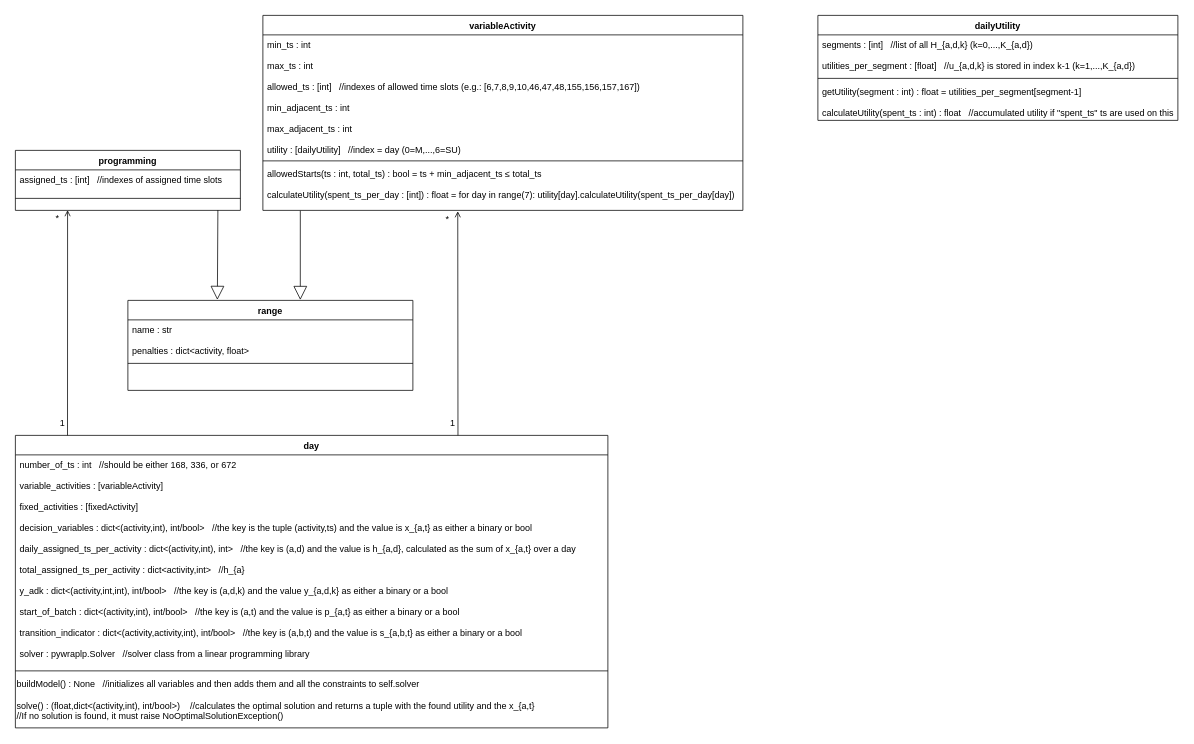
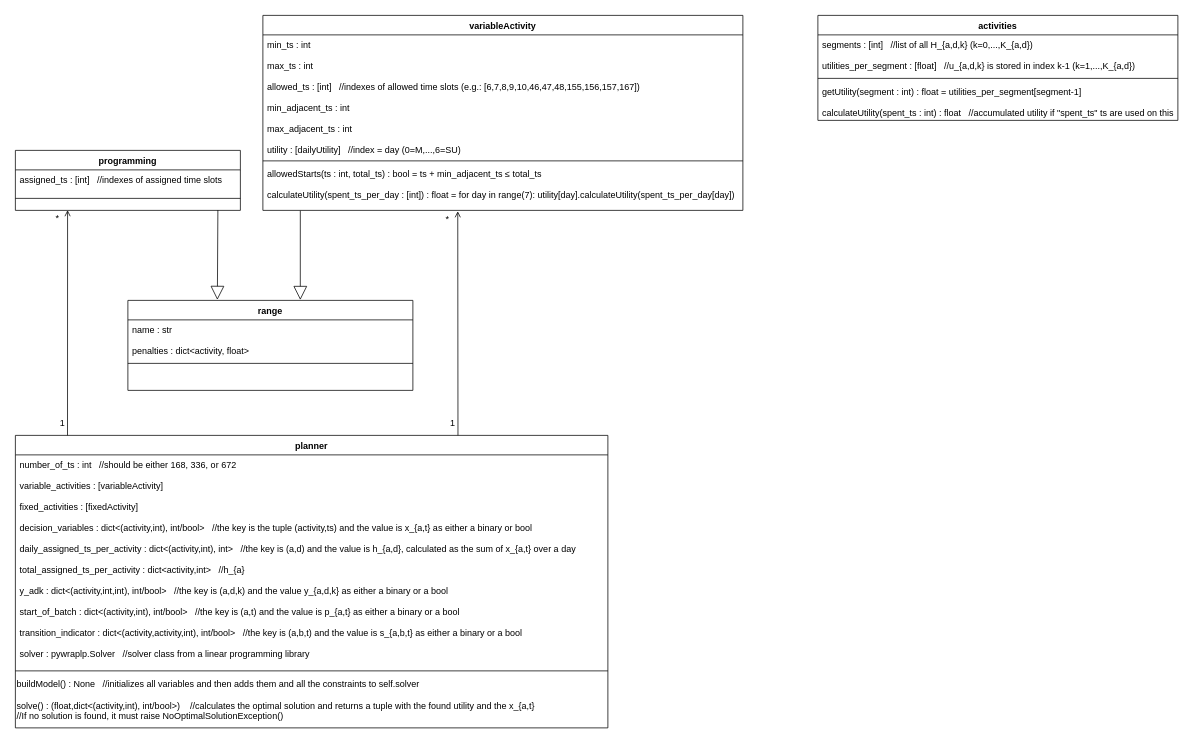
  <mxCell id="0" />
  <mxCell id="1" parent="0" />
  <mxCell id="2" value="variableActivity" style="swimlane;fontStyle=1;align=center;verticalAlign=top;childLayout=stackLayout;horizontal=1;startSize=26;horizontalStack=0;resizeParent=1;resizeLast=0;collapsible=1;marginBottom=0;rounded=0;shadow=0;strokeWidth=1;" parent="1" vertex="1"><mxGeometry x="350" y="20" width="640" height="260" as="geometry"><mxRectangle x="230" y="140" width="160" height="26" as="alternateBounds" /></mxGeometry></mxCell>
  <mxCell id="3" value="min_ts : int&#10;&#10;max_ts : int&#10;&#10;allowed_ts : [int]   //indexes of allowed time slots (e.g.: [6,7,8,9,10,46,47,48,155,156,157,167])&#10;&#10;min_adjacent_ts : int&#10;&#10;max_adjacent_ts : int&#10;&#10;utility : [dailyUtility]   //index = day (0=M,...,6=SU)" style="text;align=left;verticalAlign=top;spacingLeft=4;spacingRight=4;overflow=hidden;rotatable=0;points=[[0,0.5],[1,0.5]];portConstraint=eastwest;spacingTop=0;" parent="2" vertex="1"><mxGeometry y="26" width="640" height="164" as="geometry" /></mxCell>
  <mxCell id="4" value="" style="line;html=1;strokeWidth=1;align=left;verticalAlign=middle;spacingTop=-1;spacingLeft=3;spacingRight=3;rotatable=0;labelPosition=right;points=[];portConstraint=eastwest;" parent="2" vertex="1"><mxGeometry y="190" width="640" height="8" as="geometry" /></mxCell>
  <mxCell id="5" value="allowedStarts(ts : int, total_ts) : bool = ts + min_adjacent_ts ≤ total_ts&#10;&#10;calculateUtility(spent_ts_per_day : [int]) : float = for day in range(7): utility[day].calculateUtility(spent_ts_per_day[day])" style="text;align=left;verticalAlign=top;spacingLeft=4;spacingRight=4;overflow=hidden;rotatable=0;points=[[0,0.5],[1,0.5]];portConstraint=eastwest;fontSize=12;" parent="2" vertex="1"><mxGeometry y="198" width="640" height="62" as="geometry" /></mxCell>
- <mxCell id="6" value="dailyUtility" style="swimlane;fontStyle=1;align=center;verticalAlign=top;childLayout=stackLayout;horizontal=1;startSize=26;horizontalStack=0;resizeParent=1;resizeLast=0;collapsible=1;marginBottom=0;rounded=0;shadow=0;strokeWidth=1;" parent="1" vertex="1"><mxGeometry x="1090" y="20" width="480" height="140" as="geometry"><mxRectangle x="550" y="140" width="160" height="26" as="alternateBounds" /></mxGeometry></mxCell>
+ <mxCell id="6" value="activities" style="swimlane;fontStyle=1;align=center;verticalAlign=top;childLayout=stackLayout;horizontal=1;startSize=26;horizontalStack=0;resizeParent=1;resizeLast=0;collapsible=1;marginBottom=0;rounded=0;shadow=0;strokeWidth=1;" parent="1" vertex="1"><mxGeometry x="1090" y="20" width="480" height="140" as="geometry"><mxRectangle x="550" y="140" width="160" height="26" as="alternateBounds" /></mxGeometry></mxCell>
  <mxCell id="7" value="segments : [int]   //list of all H_{a,d,k} (k=0,...,K_{a,d})&#10;&#10;utilities_per_segment : [float]   //u_{a,d,k} is stored in index k-1 (k=1,...,K_{a,d})&#10;" style="text;align=left;verticalAlign=top;spacingLeft=4;spacingRight=4;overflow=hidden;rotatable=0;points=[[0,0.5],[1,0.5]];portConstraint=eastwest;" parent="6" vertex="1"><mxGeometry y="26" width="480" height="54" as="geometry" /></mxCell>
  <mxCell id="8" value="" style="line;html=1;strokeWidth=1;align=left;verticalAlign=middle;spacingTop=-1;spacingLeft=3;spacingRight=3;rotatable=0;labelPosition=right;points=[];portConstraint=eastwest;" parent="6" vertex="1"><mxGeometry y="80" width="480" height="8" as="geometry" /></mxCell>
  <mxCell id="9" value="getUtility(segment : int) : float = utilities_per_segment[segment-1]&#10;&#10;calculateUtility(spent_ts : int) : float   //accumulated utility if &quot;spent_ts&quot; ts are used on this" style="text;align=left;verticalAlign=top;spacingLeft=4;spacingRight=4;overflow=hidden;rotatable=0;points=[[0,0.5],[1,0.5]];portConstraint=eastwest;" parent="6" vertex="1"><mxGeometry y="88" width="480" height="52" as="geometry" /></mxCell>
  <mxCell id="10" value="range" style="swimlane;fontStyle=1;align=center;verticalAlign=top;childLayout=stackLayout;horizontal=1;startSize=26;horizontalStack=0;resizeParent=1;resizeLast=0;collapsible=1;marginBottom=0;rounded=0;shadow=0;strokeWidth=1;" vertex="1" parent="1"><mxGeometry x="170" y="400" width="380" height="120" as="geometry"><mxRectangle x="230" y="140" width="160" height="26" as="alternateBounds" /></mxGeometry></mxCell>
  <mxCell id="11" value="name : str&#10;&#10;penalties : dict&lt;activity, float&gt;" style="text;align=left;verticalAlign=top;spacingLeft=4;spacingRight=4;overflow=hidden;rotatable=0;points=[[0,0.5],[1,0.5]];portConstraint=eastwest;" vertex="1" parent="10"><mxGeometry y="26" width="380" height="54" as="geometry" /></mxCell>
  <mxCell id="12" value="" style="line;html=1;strokeWidth=1;align=left;verticalAlign=middle;spacingTop=-1;spacingLeft=3;spacingRight=3;rotatable=0;labelPosition=right;points=[];portConstraint=eastwest;" vertex="1" parent="10"><mxGeometry y="80" width="380" height="8" as="geometry" /></mxCell>
  <mxCell id="13" value="&amp;nbsp;" style="html=1;whiteSpace=wrap;strokeColor=none;fillColor=none;align=left;verticalAlign=top;" vertex="1" parent="10"><mxGeometry y="88" width="380" height="32" as="geometry" /></mxCell>
  <mxCell id="14" value="programming" style="swimlane;fontStyle=1;align=center;verticalAlign=top;childLayout=stackLayout;horizontal=1;startSize=26;horizontalStack=0;resizeParent=1;resizeLast=0;collapsible=1;marginBottom=0;rounded=0;shadow=0;strokeWidth=1;" vertex="1" parent="1"><mxGeometry x="20" y="200" width="300" height="80" as="geometry"><mxRectangle x="230" y="140" width="160" height="26" as="alternateBounds" /></mxGeometry></mxCell>
  <mxCell id="15" value="assigned_ts : [int]   //indexes of assigned time slots" style="text;align=left;verticalAlign=top;spacingLeft=4;spacingRight=4;overflow=hidden;rotatable=0;points=[[0,0.5],[1,0.5]];portConstraint=eastwest;spacingTop=0;" vertex="1" parent="14"><mxGeometry y="26" width="300" height="34" as="geometry" /></mxCell>
  <mxCell id="16" value="" style="line;html=1;strokeWidth=1;align=left;verticalAlign=middle;spacingTop=-1;spacingLeft=3;spacingRight=3;rotatable=0;labelPosition=right;points=[];portConstraint=eastwest;" vertex="1" parent="14"><mxGeometry y="60" width="300" height="8" as="geometry" /></mxCell>
  <mxCell id="17" value="" style="whiteSpace=wrap;html=1;align=center;strokeColor=none;fillColor=none;" vertex="1" parent="14"><mxGeometry y="68" width="300" height="12" as="geometry" /></mxCell>
- <mxCell id="18" value="day" style="swimlane;fontStyle=1;align=center;verticalAlign=top;childLayout=stackLayout;horizontal=1;startSize=26;horizontalStack=0;resizeParent=1;resizeLast=0;collapsible=1;marginBottom=0;rounded=0;shadow=0;strokeWidth=1;" vertex="1" parent="1"><mxGeometry x="20" y="580" width="790" height="390" as="geometry"><mxRectangle x="230" y="140" width="160" height="26" as="alternateBounds" /></mxGeometry></mxCell>
+ <mxCell id="18" value="planner" style="swimlane;fontStyle=1;align=center;verticalAlign=top;childLayout=stackLayout;horizontal=1;startSize=26;horizontalStack=0;resizeParent=1;resizeLast=0;collapsible=1;marginBottom=0;rounded=0;shadow=0;strokeWidth=1;" vertex="1" parent="1"><mxGeometry x="20" y="580" width="790" height="390" as="geometry"><mxRectangle x="230" y="140" width="160" height="26" as="alternateBounds" /></mxGeometry></mxCell>
  <mxCell id="19" value="number_of_ts : int   //should be either 168, 336, or 672&#10;&#10;variable_activities : [variableActivity]&#10;&#10;fixed_activities : [fixedActivity]&#10;&#10;decision_variables : dict&lt;(activity,int), int/bool&gt;   //the key is the tuple (activity,ts) and the value is x_{a,t} as either a binary or bool&#10;&#10;daily_assigned_ts_per_activity : dict&lt;(activity,int), int&gt;   //the key is (a,d) and the value is h_{a,d}, calculated as the sum of x_{a,t} over a day&#10;&#10;total_assigned_ts_per_activity : dict&lt;activity,int&gt;   //h_{a}&#10;&#10;y_adk : dict&lt;(activity,int,int), int/bool&gt;   //the key is (a,d,k) and the value y_{a,d,k} as either a binary or a bool&#10;&#10;start_of_batch : dict&lt;(activity,int), int/bool&gt;   //the key is (a,t) and the value is p_{a,t} as either a binary or a bool&#10;&#10;transition_indicator : dict&lt;(activity,activity,int), int/bool&gt;   //the key is (a,b,t) and the value is s_{a,b,t} as either a binary or a bool&#10;&#10;solver : pywraplp.Solver   //solver class from a linear programming library" style="text;align=left;verticalAlign=top;spacingLeft=4;spacingRight=4;overflow=hidden;rotatable=0;points=[[0,0.5],[1,0.5]];portConstraint=eastwest;" vertex="1" parent="18"><mxGeometry y="26" width="790" height="284" as="geometry" /></mxCell>
  <mxCell id="20" value="" style="line;html=1;strokeWidth=1;align=left;verticalAlign=middle;spacingTop=-1;spacingLeft=3;spacingRight=3;rotatable=0;labelPosition=right;points=[];portConstraint=eastwest;" vertex="1" parent="18"><mxGeometry y="310" width="790" height="8" as="geometry" /></mxCell>
  <mxCell id="21" value="buildModel() : None&amp;nbsp; &amp;nbsp;//initializes all variables and then adds them and all the constraints to self.solver&lt;div&gt;&lt;br&gt;&lt;/div&gt;&lt;div&gt;solve() : (float,dict&amp;lt;(activity,int), int/bool&amp;gt;)&amp;nbsp; &amp;nbsp; //calculates the optimal solution and returns a tuple with the found utility and the x_{a,t}&lt;/div&gt;&lt;div&gt;//If no solution is found, it must raise NoOptimalSolutionException()&lt;/div&gt;" style="text;html=1;align=left;verticalAlign=middle;resizable=0;points=[];autosize=1;strokeColor=none;fillColor=none;" vertex="1" parent="18"><mxGeometry y="318" width="790" height="70" as="geometry" /></mxCell>
  <mxCell id="22" value="" style="endArrow=block;endSize=16;endFill=0;html=1;rounded=0;entryX=0.314;entryY=-0.006;entryDx=0;entryDy=0;entryPerimeter=0;exitX=0.9;exitY=0.973;exitDx=0;exitDy=0;exitPerimeter=0;" edge="1" parent="1" source="17" target="10"><mxGeometry width="160" relative="1" as="geometry"><mxPoint x="290" y="280" as="sourcePoint" /><mxPoint x="430" y="631" as="targetPoint" /></mxGeometry></mxCell>
  <mxCell id="23" value="" style="endArrow=block;endSize=16;endFill=0;html=1;rounded=0;entryX=0.605;entryY=-0.005;entryDx=0;entryDy=0;entryPerimeter=0;exitX=0.078;exitY=1.006;exitDx=0;exitDy=0;exitPerimeter=0;" edge="1" parent="1" source="5" target="10"><mxGeometry width="160" relative="1" as="geometry"><mxPoint x="401" y="280" as="sourcePoint" /><mxPoint x="400" y="399" as="targetPoint" /></mxGeometry></mxCell>
  <mxCell id="24" value="" style="endArrow=open;shadow=0;strokeWidth=1;rounded=0;endFill=1;elbow=vertical;exitX=0.747;exitY=0;exitDx=0;exitDy=0;entryX=0.406;entryY=1.019;entryDx=0;entryDy=0;entryPerimeter=0;exitPerimeter=0;" edge="1" parent="1" source="18" target="5"><mxGeometry x="0.5" y="41" relative="1" as="geometry"><mxPoint x="620" y="480" as="sourcePoint" /><mxPoint x="720" y="480" as="targetPoint" /><mxPoint x="-40" y="32" as="offset" /></mxGeometry></mxCell>
  <mxCell id="25" value="1" style="resizable=0;align=left;verticalAlign=bottom;labelBackgroundColor=none;fontSize=12;" connectable="0" vertex="1" parent="24"><mxGeometry x="-1" relative="1" as="geometry"><mxPoint x="-12" y="-8" as="offset" /></mxGeometry></mxCell>
  <mxCell id="26" value="*" style="resizable=0;align=right;verticalAlign=bottom;labelBackgroundColor=none;fontSize=12;" connectable="0" vertex="1" parent="24"><mxGeometry x="1" relative="1" as="geometry"><mxPoint x="-10" y="19" as="offset" /></mxGeometry></mxCell>
  <mxCell id="27" value="" style="endArrow=open;shadow=0;strokeWidth=1;rounded=0;endFill=1;elbow=vertical;exitX=0.088;exitY=0;exitDx=0;exitDy=0;entryX=0.232;entryY=0.978;entryDx=0;entryDy=0;entryPerimeter=0;exitPerimeter=0;" edge="1" parent="1" source="18" target="17"><mxGeometry x="0.5" y="41" relative="1" as="geometry"><mxPoint x="90" y="579" as="sourcePoint" /><mxPoint x="90" y="280" as="targetPoint" /><mxPoint x="-40" y="32" as="offset" /></mxGeometry></mxCell>
  <mxCell id="28" value="1" style="resizable=0;align=left;verticalAlign=bottom;labelBackgroundColor=none;fontSize=12;" connectable="0" vertex="1" parent="27"><mxGeometry x="-1" relative="1" as="geometry"><mxPoint x="-12" y="-8" as="offset" /></mxGeometry></mxCell>
  <mxCell id="29" value="*" style="resizable=0;align=right;verticalAlign=bottom;labelBackgroundColor=none;fontSize=12;" connectable="0" vertex="1" parent="27"><mxGeometry x="1" relative="1" as="geometry"><mxPoint x="-10" y="19" as="offset" /></mxGeometry></mxCell>
